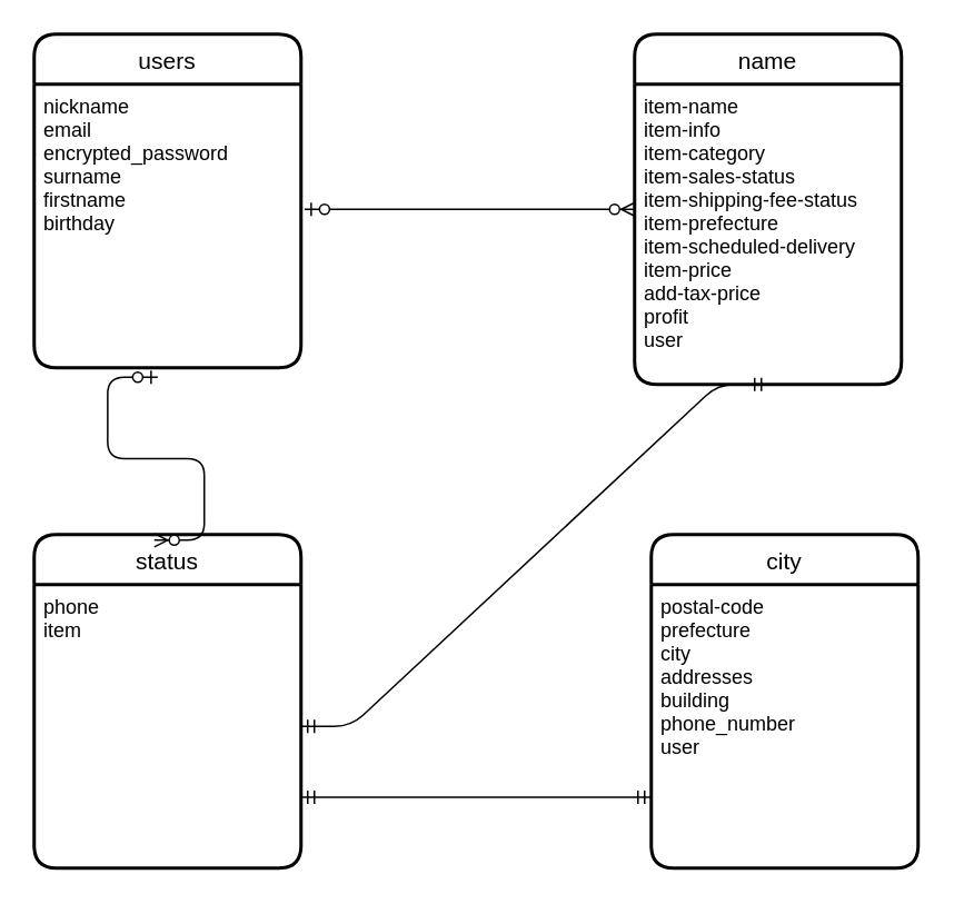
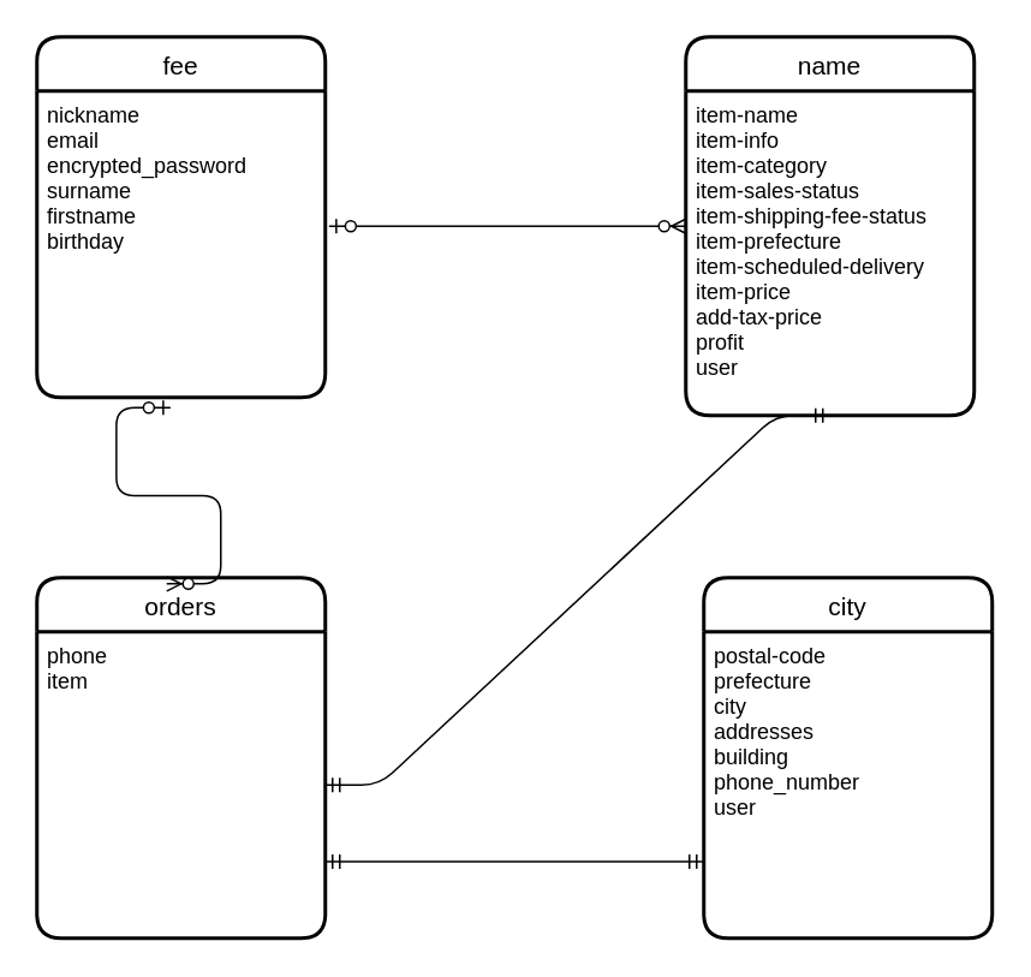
  <mxCell id="0" />
  <mxCell id="1" parent="0" />
- <mxCell id="2" value="users" style="swimlane;childLayout=stackLayout;horizontal=1;startSize=30;horizontalStack=0;rounded=1;fontSize=14;fontStyle=0;strokeWidth=2;resizeParent=0;resizeLast=1;shadow=0;dashed=0;align=center;" vertex="1" parent="1"><mxGeometry x="20" y="20" width="160" height="200" as="geometry" /></mxCell>
+ <mxCell id="2" value="fee" style="swimlane;childLayout=stackLayout;horizontal=1;startSize=30;horizontalStack=0;rounded=1;fontSize=14;fontStyle=0;strokeWidth=2;resizeParent=0;resizeLast=1;shadow=0;dashed=0;align=center;" vertex="1" parent="1"><mxGeometry x="20" y="20" width="160" height="200" as="geometry" /></mxCell>
  <mxCell id="3" value="nickname&#10;email&#10;encrypted_password&#10;surname&#10;firstname&#10;birthday" style="align=left;strokeColor=none;fillColor=none;spacingLeft=4;fontSize=12;verticalAlign=top;resizable=0;rotatable=0;part=1;" vertex="1" parent="2"><mxGeometry y="30" width="160" height="170" as="geometry" /></mxCell>
  <mxCell id="4" value="city" style="swimlane;childLayout=stackLayout;horizontal=1;startSize=30;horizontalStack=0;rounded=1;fontSize=14;fontStyle=0;strokeWidth=2;resizeParent=0;resizeLast=1;shadow=0;dashed=0;align=center;" vertex="1" parent="1"><mxGeometry x="390" y="320" width="160" height="200" as="geometry" /></mxCell>
  <mxCell id="5" value="postal-code&#10;prefecture&#10;city&#10;addresses&#10;building&#10;phone_number&#10;user" style="align=left;strokeColor=none;fillColor=none;spacingLeft=4;fontSize=12;verticalAlign=top;resizable=0;rotatable=0;part=1;" vertex="1" parent="4"><mxGeometry y="30" width="160" height="170" as="geometry" /></mxCell>
- <mxCell id="6" value="status" style="swimlane;childLayout=stackLayout;horizontal=1;startSize=30;horizontalStack=0;rounded=1;fontSize=14;fontStyle=0;strokeWidth=2;resizeParent=0;resizeLast=1;shadow=0;dashed=0;align=center;" vertex="1" parent="1"><mxGeometry x="20" y="320" width="160" height="200" as="geometry" /></mxCell>
+ <mxCell id="6" value="orders" style="swimlane;childLayout=stackLayout;horizontal=1;startSize=30;horizontalStack=0;rounded=1;fontSize=14;fontStyle=0;strokeWidth=2;resizeParent=0;resizeLast=1;shadow=0;dashed=0;align=center;" vertex="1" parent="1"><mxGeometry x="20" y="320" width="160" height="200" as="geometry" /></mxCell>
  <mxCell id="7" value="phone&#10;item" style="align=left;strokeColor=none;fillColor=none;spacingLeft=4;fontSize=12;verticalAlign=top;resizable=0;rotatable=0;part=1;" vertex="1" parent="6"><mxGeometry y="30" width="160" height="170" as="geometry" /></mxCell>
  <mxCell id="8" value="name" style="swimlane;childLayout=stackLayout;horizontal=1;startSize=30;horizontalStack=0;rounded=1;fontSize=14;fontStyle=0;strokeWidth=2;resizeParent=0;resizeLast=1;shadow=0;dashed=0;align=center;" vertex="1" parent="1"><mxGeometry x="380" y="20" width="160" height="210" as="geometry" /></mxCell>
  <mxCell id="9" value="item-name&#10;item-info&#10;item-category&#10;item-sales-status&#10;item-shipping-fee-status&#10;item-prefecture&#10;item-scheduled-delivery&#10;item-price&#10;add-tax-price&#10;profit&#10;user" style="align=left;strokeColor=none;fillColor=none;spacingLeft=4;fontSize=12;verticalAlign=top;resizable=0;rotatable=0;part=1;" vertex="1" parent="8"><mxGeometry y="30" width="160" height="180" as="geometry" /></mxCell>
  <mxCell id="10" value="" style="edgeStyle=entityRelationEdgeStyle;fontSize=12;html=1;endArrow=ERmandOne;startArrow=ERmandOne;entryX=0.5;entryY=1;entryDx=0;entryDy=0;exitX=1;exitY=0.5;exitDx=0;exitDy=0;" edge="1" parent="1" source="7" target="9"><mxGeometry width="100" height="100" relative="1" as="geometry"><mxPoint x="190" y="355" as="sourcePoint" /><mxPoint x="320" y="200" as="targetPoint" /></mxGeometry></mxCell>
  <mxCell id="11" value="" style="edgeStyle=entityRelationEdgeStyle;fontSize=12;html=1;endArrow=ERmandOne;startArrow=ERmandOne;entryX=0;entryY=0.75;entryDx=0;entryDy=0;exitX=1;exitY=0.75;exitDx=0;exitDy=0;" edge="1" parent="1" source="7" target="5"><mxGeometry width="100" height="100" relative="1" as="geometry"><mxPoint x="220" y="410" as="sourcePoint" /><mxPoint x="320" y="310" as="targetPoint" /></mxGeometry></mxCell>
  <mxCell id="12" value="" style="edgeStyle=entityRelationEdgeStyle;fontSize=12;html=1;endArrow=ERzeroToMany;startArrow=ERzeroToOne;entryX=0;entryY=0.5;entryDx=0;entryDy=0;exitX=1.013;exitY=0.441;exitDx=0;exitDy=0;exitPerimeter=0;" edge="1" parent="1" source="3" target="8"><mxGeometry width="100" height="100" relative="1" as="geometry"><mxPoint x="220" y="190" as="sourcePoint" /><mxPoint x="320" y="90" as="targetPoint" /></mxGeometry></mxCell>
  <mxCell id="13" value="" style="edgeStyle=entityRelationEdgeStyle;fontSize=12;html=1;endArrow=ERzeroToMany;startArrow=ERzeroToOne;exitX=0.463;exitY=1.033;exitDx=0;exitDy=0;exitPerimeter=0;entryX=0.45;entryY=0.017;entryDx=0;entryDy=0;entryPerimeter=0;" edge="1" parent="1" source="3" target="6"><mxGeometry width="100" height="100" relative="1" as="geometry"><mxPoint x="135" y="280" as="sourcePoint" /><mxPoint x="235" y="180" as="targetPoint" /></mxGeometry></mxCell>
